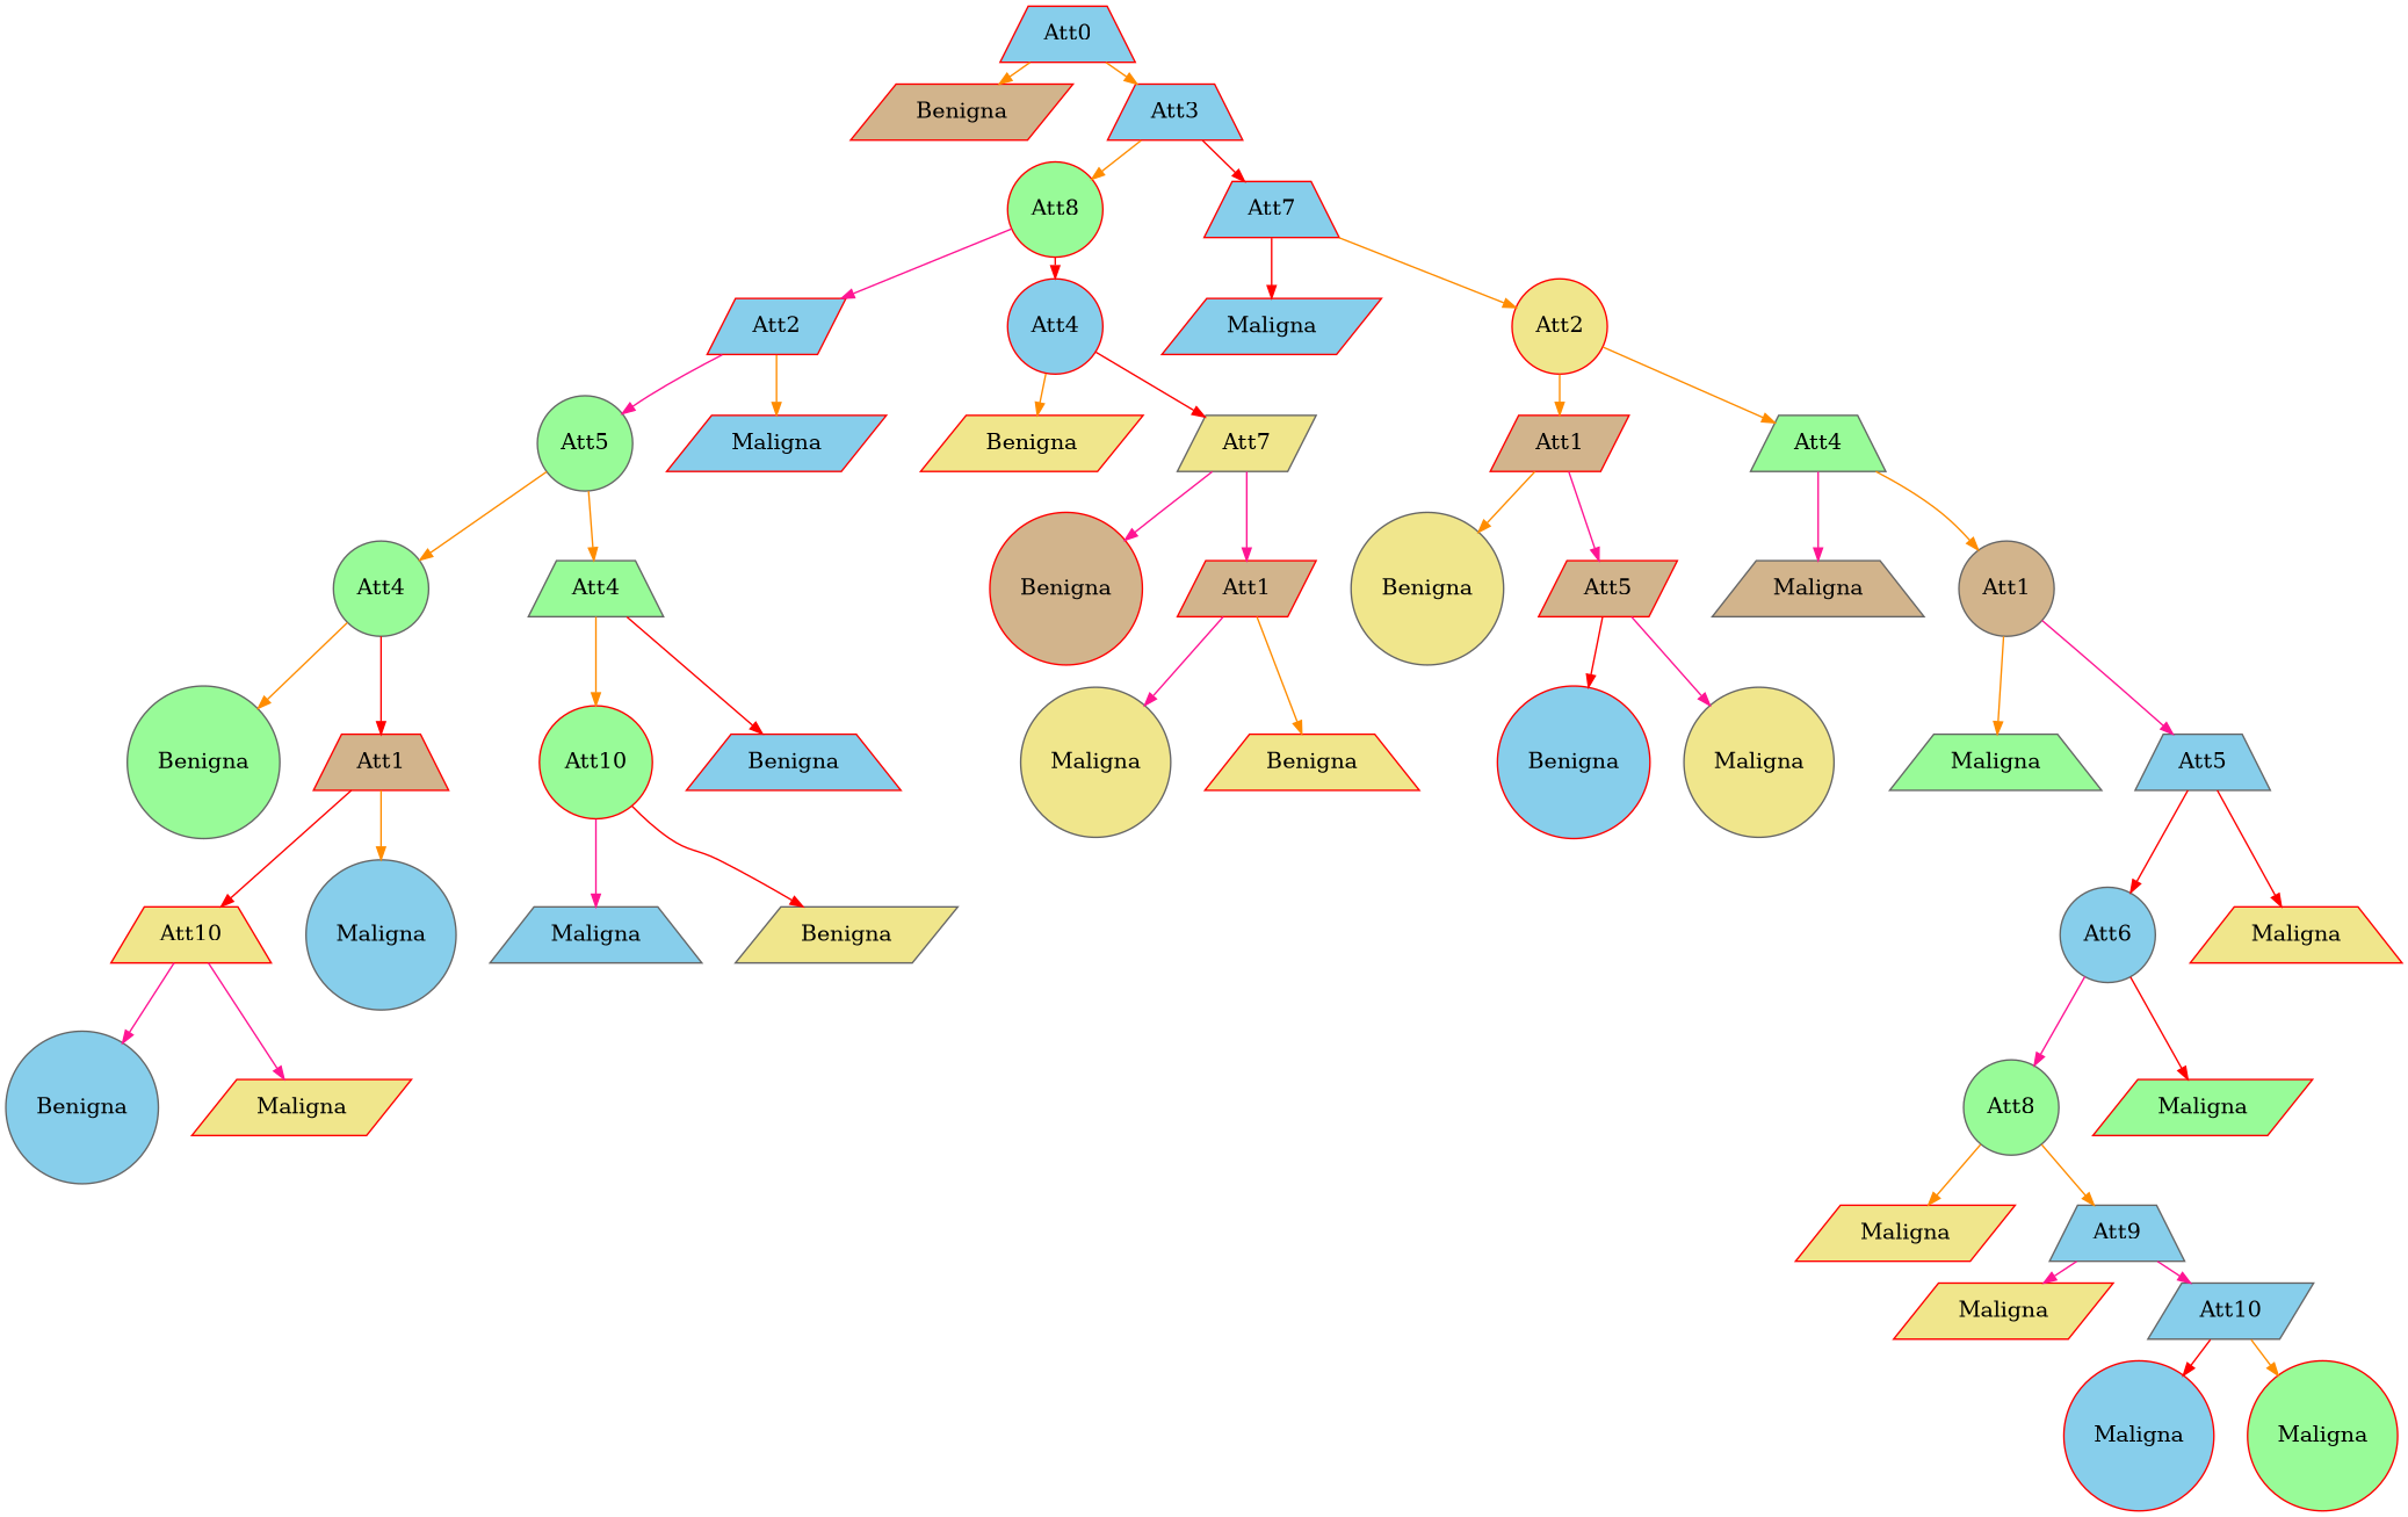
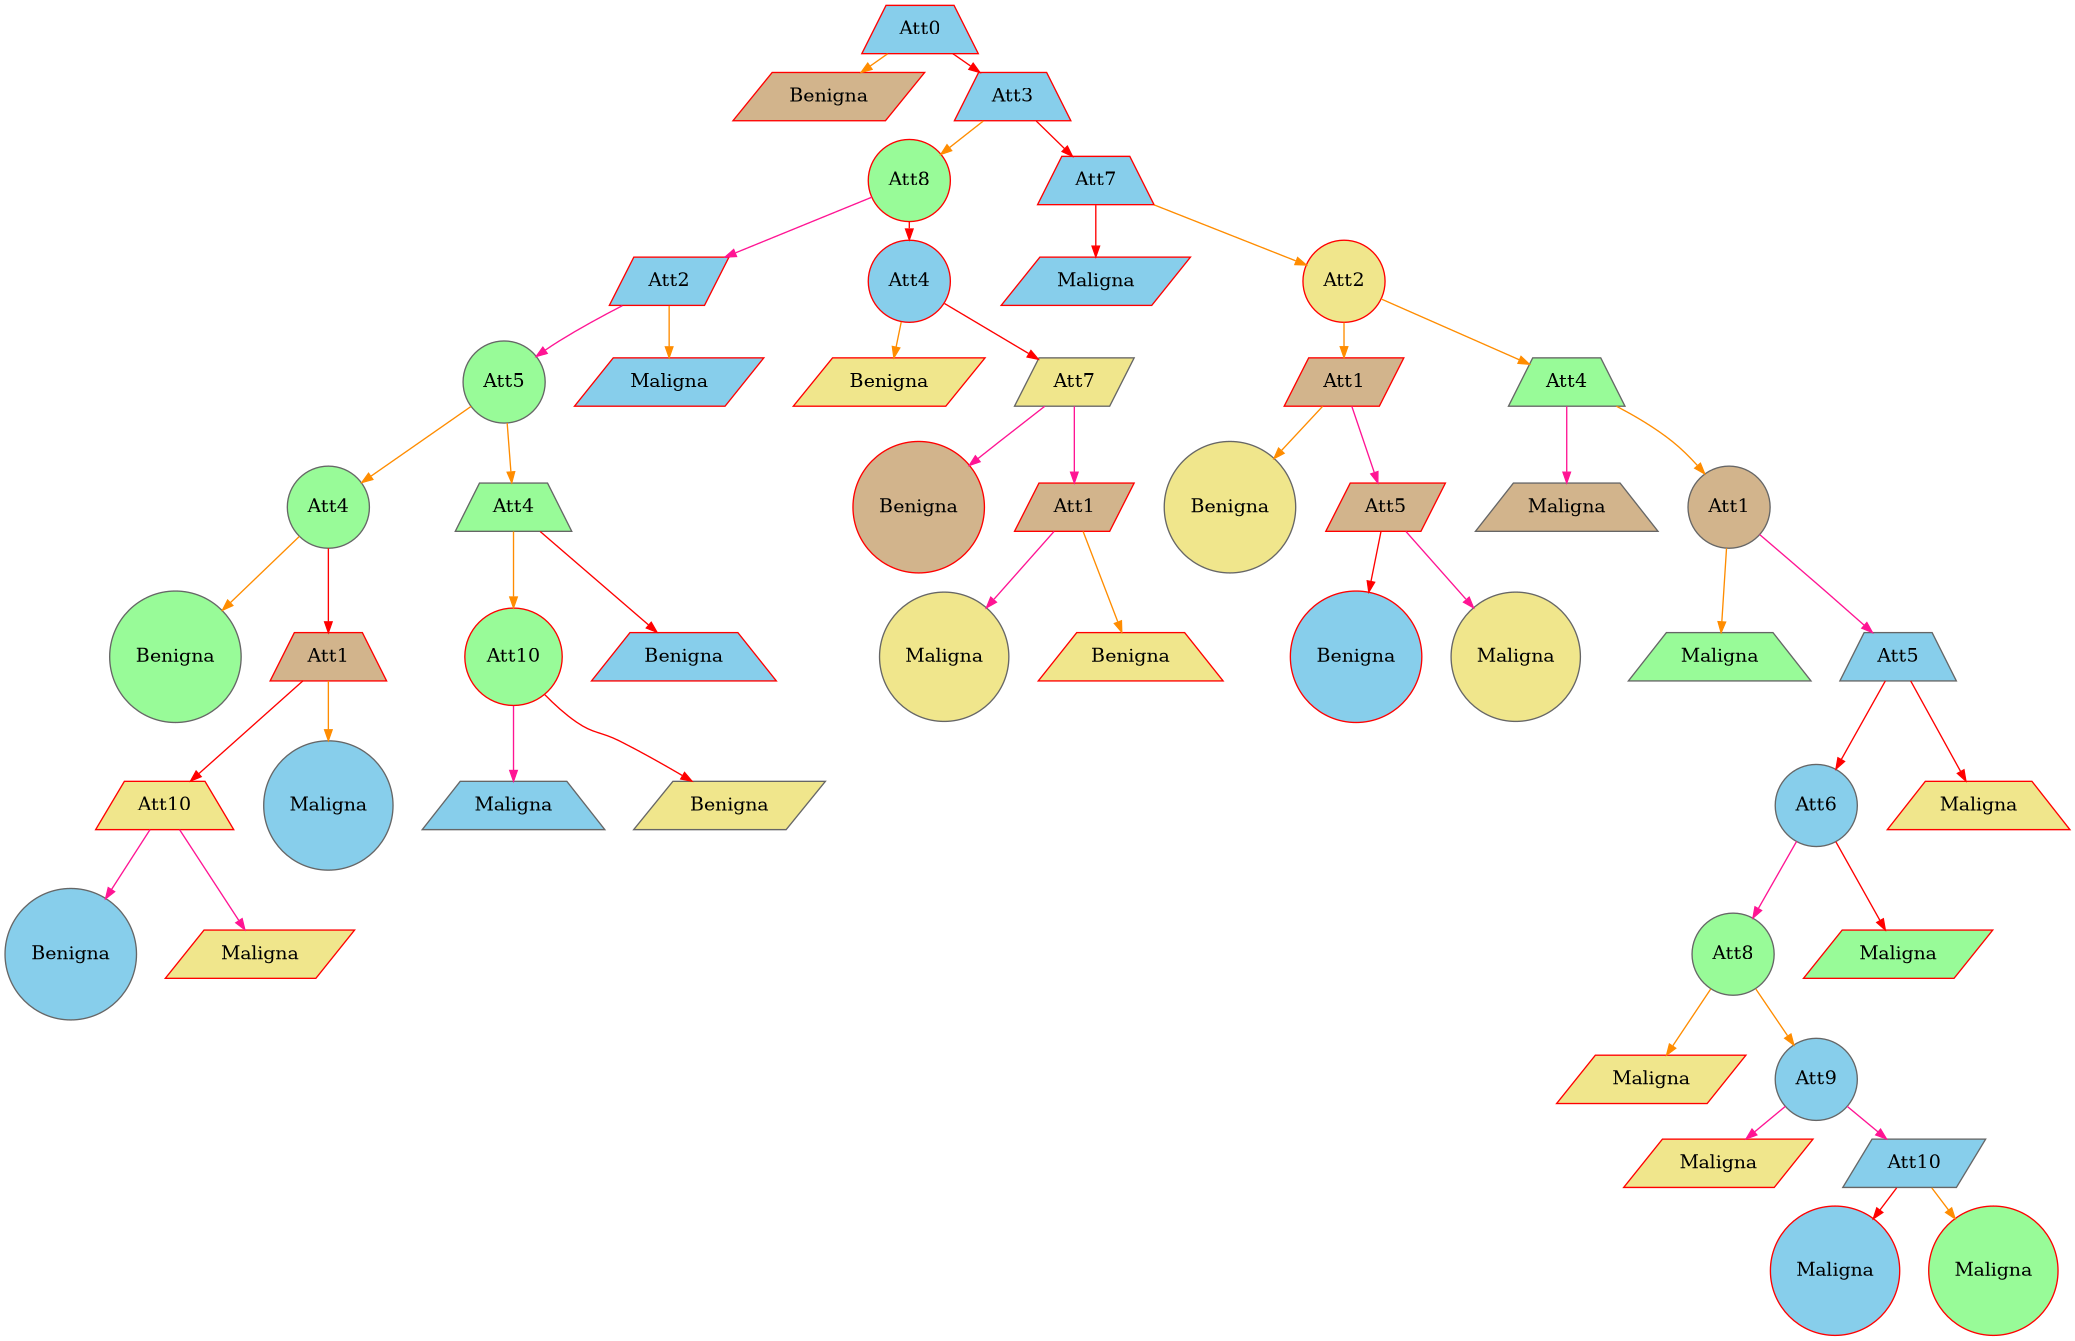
  digraph {
    nodesep=0.3
    ranksep=0.2
    node [color=red fillcolor=skyblue shape=circle style=filled]
    edge [arrowsize=0.8 color=darkorange]
    n1 [label=Att0 shape=trapezium]
    n2 [fillcolor=tan label=Benigna shape=parallelogram]
    n3 [label=Att3 shape=trapezium]
    n4 [fillcolor=palegreen label=Att8]
    n5 [label=Att7 shape=trapezium]
    n6 [label=Att2 shape=parallelogram]
    n7 [label=Att4]
    n8 [label=Maligna shape=parallelogram]
    n9 [fillcolor=khaki label=Att2]
    n10 [color=gray40 fillcolor=palegreen label=Att5]
    n11 [label=Maligna shape=parallelogram]
    n12 [fillcolor=khaki label=Benigna shape=parallelogram]
    n13 [color=gray40 fillcolor=khaki label=Att7 shape=parallelogram]
    n14 [color=gray40 fillcolor=palegreen label=Att4]
    n15 [color=gray40 fillcolor=palegreen label=Att4 shape=trapezium]
    n16 [color=gray40 fillcolor=palegreen label=Benigna]
    n17 [fillcolor=tan label=Att1 shape=trapezium]
    n18 [fillcolor=palegreen label=Att10]
    n19 [label=Benigna shape=trapezium]
    n20 [fillcolor=khaki label=Att10 shape=trapezium]
    n21 [color=gray40 label=Maligna]
    n22 [color=gray40 label=Benigna]
    n23 [fillcolor=khaki label=Maligna shape=parallelogram]
    n24 [color=gray40 label=Maligna shape=trapezium]
    n25 [color=gray40 fillcolor=khaki label=Benigna shape=parallelogram]
    n26 [fillcolor=tan label=Benigna]
    n27 [fillcolor=tan label=Att1 shape=parallelogram]
    n28 [color=gray40 fillcolor=khaki label=Maligna]
    n29 [fillcolor=khaki label=Benigna shape=trapezium]
    n30 [fillcolor=tan label=Att1 shape=parallelogram]
    n31 [color=gray40 fillcolor=palegreen label=Att4 shape=trapezium]
    n32 [color=gray40 fillcolor=khaki label=Benigna]
    n33 [fillcolor=tan label=Att5 shape=parallelogram]
    n34 [color=gray40 fillcolor=tan label=Maligna shape=trapezium]
    n35 [color=gray40 fillcolor=tan label=Att1]
    n36 [label=Benigna]
    n37 [color=gray40 fillcolor=khaki label=Maligna]
    n38 [color=gray40 fillcolor=palegreen label=Maligna shape=trapezium]
    n39 [color=gray40 label=Att5 shape=trapezium]
    n40 [color=gray40 label=Att6]
    n41 [fillcolor=khaki label=Maligna shape=trapezium]
    n42 [color=gray40 fillcolor=palegreen label=Att8]
    n43 [fillcolor=palegreen label=Maligna shape=parallelogram]
    n44 [fillcolor=khaki label=Maligna shape=parallelogram]
-   n45 [color=gray40 label=Att9 shape=trapezium]
+   n45 [color=gray40 label=Att9]
    n46 [fillcolor=khaki label=Maligna shape=parallelogram]
    n47 [color=gray40 label=Att10 shape=parallelogram]
    n48 [label=Maligna]
    n49 [fillcolor=palegreen label=Maligna]
    n1 -> n2
-   n1 -> n3
+   n1 -> n3 [color=red]
    n3 -> n4
    n3 -> n5 [color=red]
    n4 -> n6 [color=deeppink]
    n4 -> n7 [color=red]
    n5 -> n8 [color=red]
    n5 -> n9
    n6 -> n10 [color=deeppink]
    n6 -> n11
    n7 -> n12
    n7 -> n13 [color=red]
    n9 -> n30
    n9 -> n31
    n10 -> n14
    n10 -> n15
    n13 -> n26 [color=deeppink]
    n13 -> n27 [color=deeppink]
    n14 -> n16
    n14 -> n17 [color=red]
    n15 -> n18
    n15 -> n19 [color=red]
    n17 -> n20 [color=red]
    n17 -> n21
    n18 -> n24 [color=deeppink]
    n18 -> n25 [color=red]
    n20 -> n22 [color=deeppink]
    n20 -> n23 [color=deeppink]
    n27 -> n28 [color=deeppink]
    n27 -> n29
    n30 -> n32
    n30 -> n33 [color=deeppink]
    n31 -> n34 [color=deeppink]
    n31 -> n35
    n33 -> n36 [color=red]
    n33 -> n37 [color=deeppink]
    n35 -> n38
    n35 -> n39 [color=deeppink]
    n39 -> n40 [color=red]
    n39 -> n41 [color=red]
    n40 -> n42 [color=deeppink]
    n40 -> n43 [color=red]
    n42 -> n44
    n42 -> n45
    n45 -> n46 [color=deeppink]
    n45 -> n47 [color=deeppink]
    n47 -> n48 [color=red]
    n47 -> n49
  }
